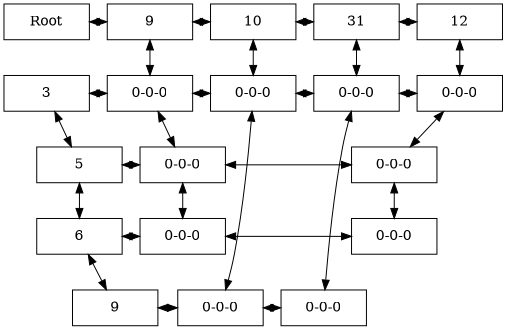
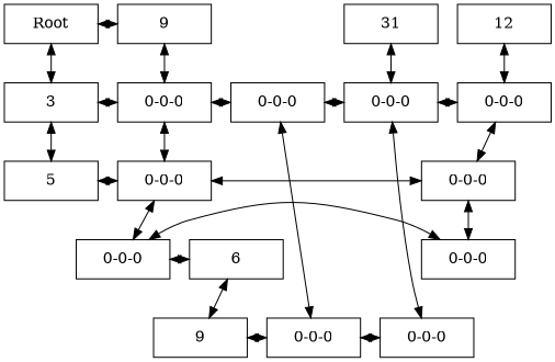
  digraph {
    rankdir=TB
    node [nodesep=1 shape=rectangle]
    edge [dir=both]
    n1 [height=0.5 label=Root width=1.2]
    n2 [height=0.5 label=9 width=1.2]
-   n3 [height=0.5 label=10 width=1.2]
    n4 [height=0.5 label=31 width=1.2]
    n5 [height=0.5 label=12 width=1.2]
    n6 [height=0.5 label=3 width=1.2]
    n7 [height=0.5 label="0-0-0" width=1.2]
    n8 [height=0.5 label="0-0-0" width=1.2]
    n9 [height=0.5 label="0-0-0" width=1.2]
    n10 [height=0.5 label="0-0-0" width=1.2]
    n11 [height=0.5 label=5 width=1.2]
    n12 [height=0.5 label="0-0-0" width=1.2]
    n13 [height=0.5 label="0-0-0" width=1.2]
    n14 [height=0.5 label=6 width=1.2]
    n15 [height=0.5 label="0-0-0" width=1.2]
    n16 [height=0.5 label="0-0-0" width=1.2]
    n17 [height=0.5 label=9 width=1.2]
    n18 [height=0.5 label="0-0-0" width=1.2]
    n19 [height=0.5 label="0-0-0" width=1.2]
    subgraph sub_1 {
      rank=same
      n1
      n2
-     n3
      n4
      n5
    }
    subgraph sub_2 {
      rank=same
      n6
      n7
      n8
      n9
      n10
    }
    subgraph sub_3 {
      rank=same
      n11
      n12
      n13
    }
    subgraph sub_4 {
      rank=same
      n14
      n15
      n16
    }
    subgraph sub_5 {
      rank=same
      n17
      n18
      n19
    }
    n1 -> n2
-   n2 -> n3
+   n1 -> n6
    n2 -> n7
-   n3 -> n4
-   n3 -> n8
-   n4 -> n5
    n4 -> n9
    n5 -> n10
    n6 -> n7
    n6 -> n11
    n7 -> n8
    n7 -> n12
    n8 -> n9
    n8 -> n18
    n9 -> n10
    n9 -> n19
    n10 -> n13
    n11 -> n12
-   n11 -> n14
    n12 -> n13
    n12 -> n15
    n13 -> n16
    n14 -> n15
    n14 -> n17
    n15 -> n16
    n17 -> n18
    n18 -> n19
  }
